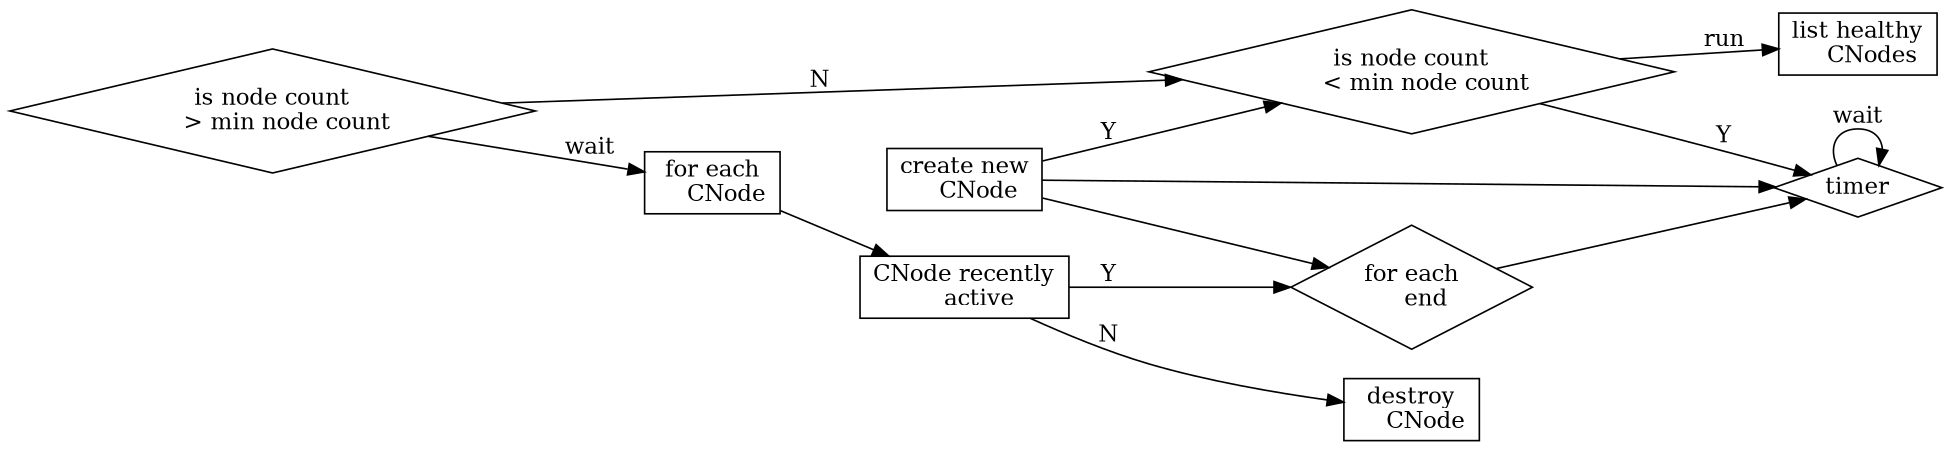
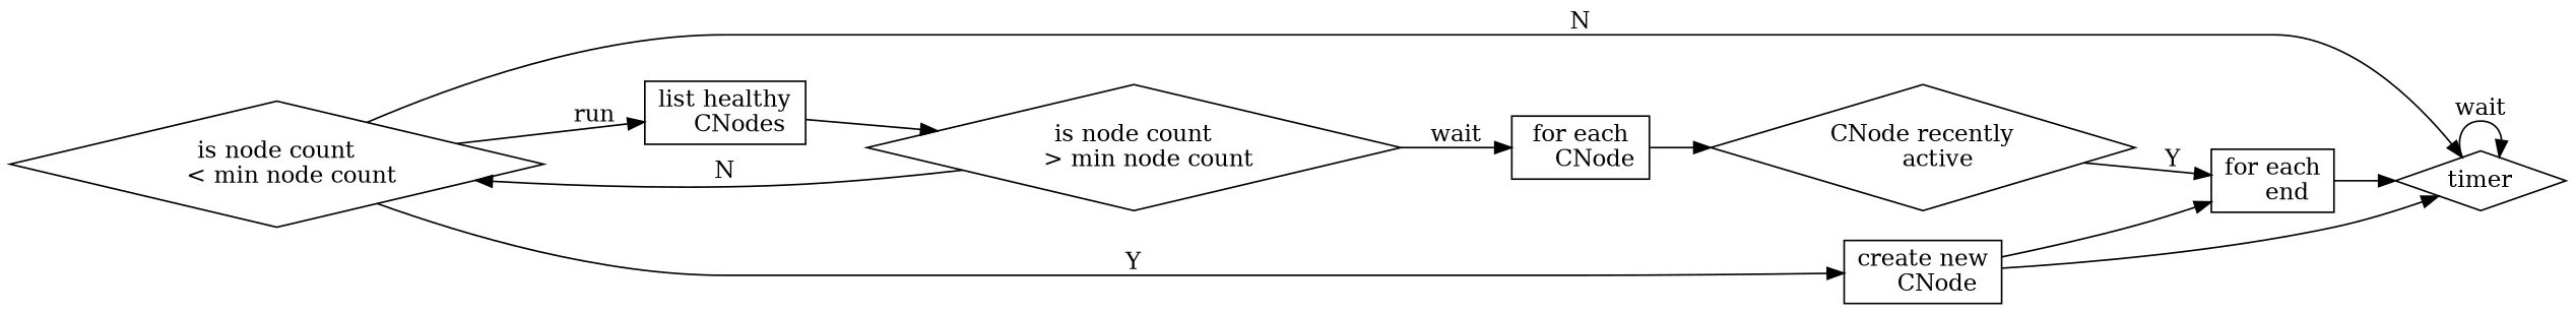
  digraph {
    rankdir=LR
    node [shape=box]
    n1 [label=timer shape=diamond]
    n2 [label="list healthy\n    CNodes"]
    n3 [label="is node count\n    > min node count" shape=diamond]
    n4 [label="for each\n    CNode"]
    n5 [label="is node count\n    < min node count" shape=diamond]
-   n6 [label="CNode recently\n    active"]
+   n6 [label="CNode recently\n    active" shape=diamond]
    n7 [label="create new\n    CNode"]
-   n8 [label="for each\n    end" shape=diamond]
-   n9 [label="destroy\n    CNode"]
+   n8 [label="for each\n    end"]
    n1 -> n1 [label=wait]
+   n2 -> n3
    n3 -> n4 [label=wait]
    n3 -> n5 [label=N]
    n4 -> n6
-   n5 -> n1 [label=Y]
+   n5 -> n1 [label=N]
    n5 -> n2 [label=run]
-   n7 -> n5 [label=Y]
+   n5 -> n7 [label=Y]
    n6 -> n8 [label=Y]
-   n6 -> n9 [label=N]
    n7 -> n1
    n7 -> n8
    n8 -> n1
  }
